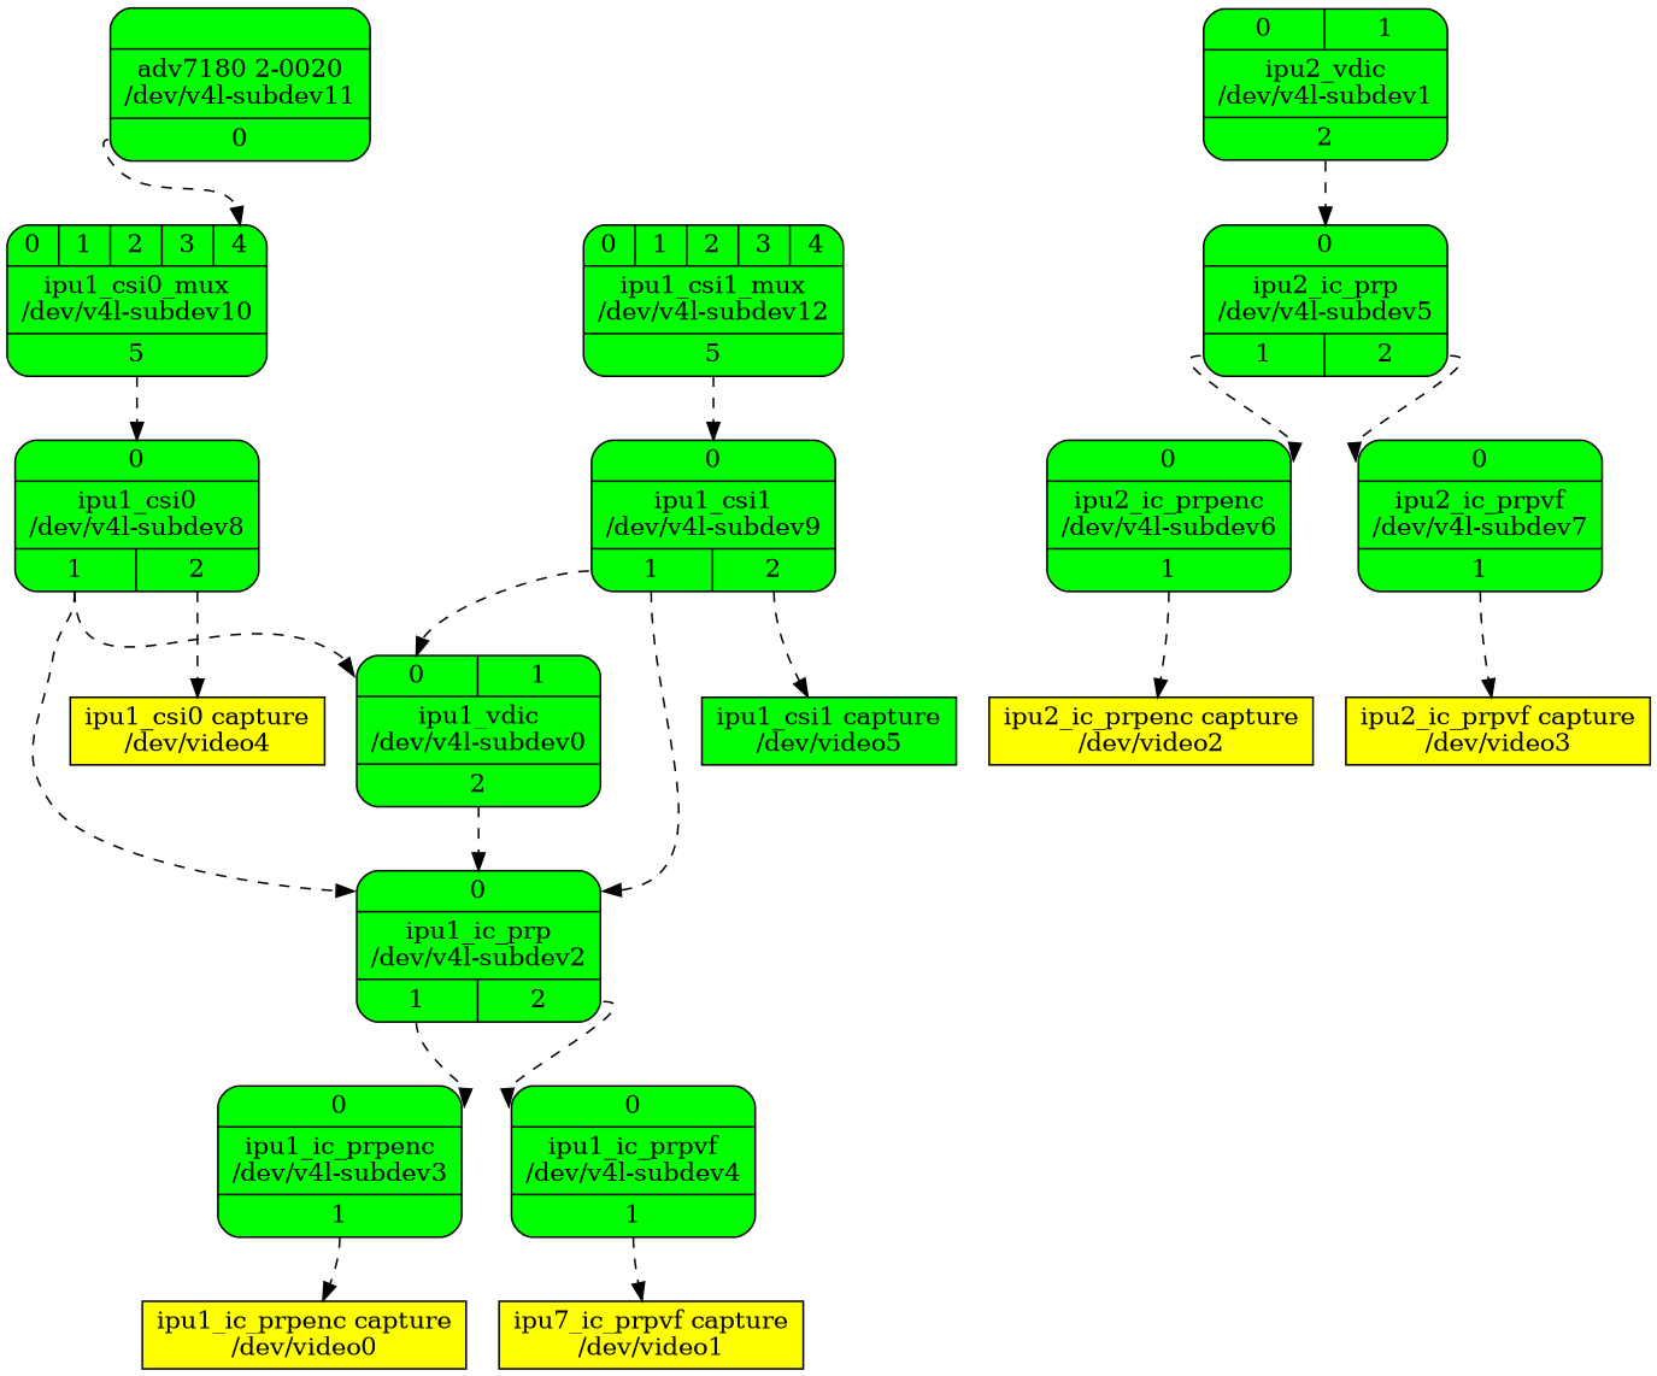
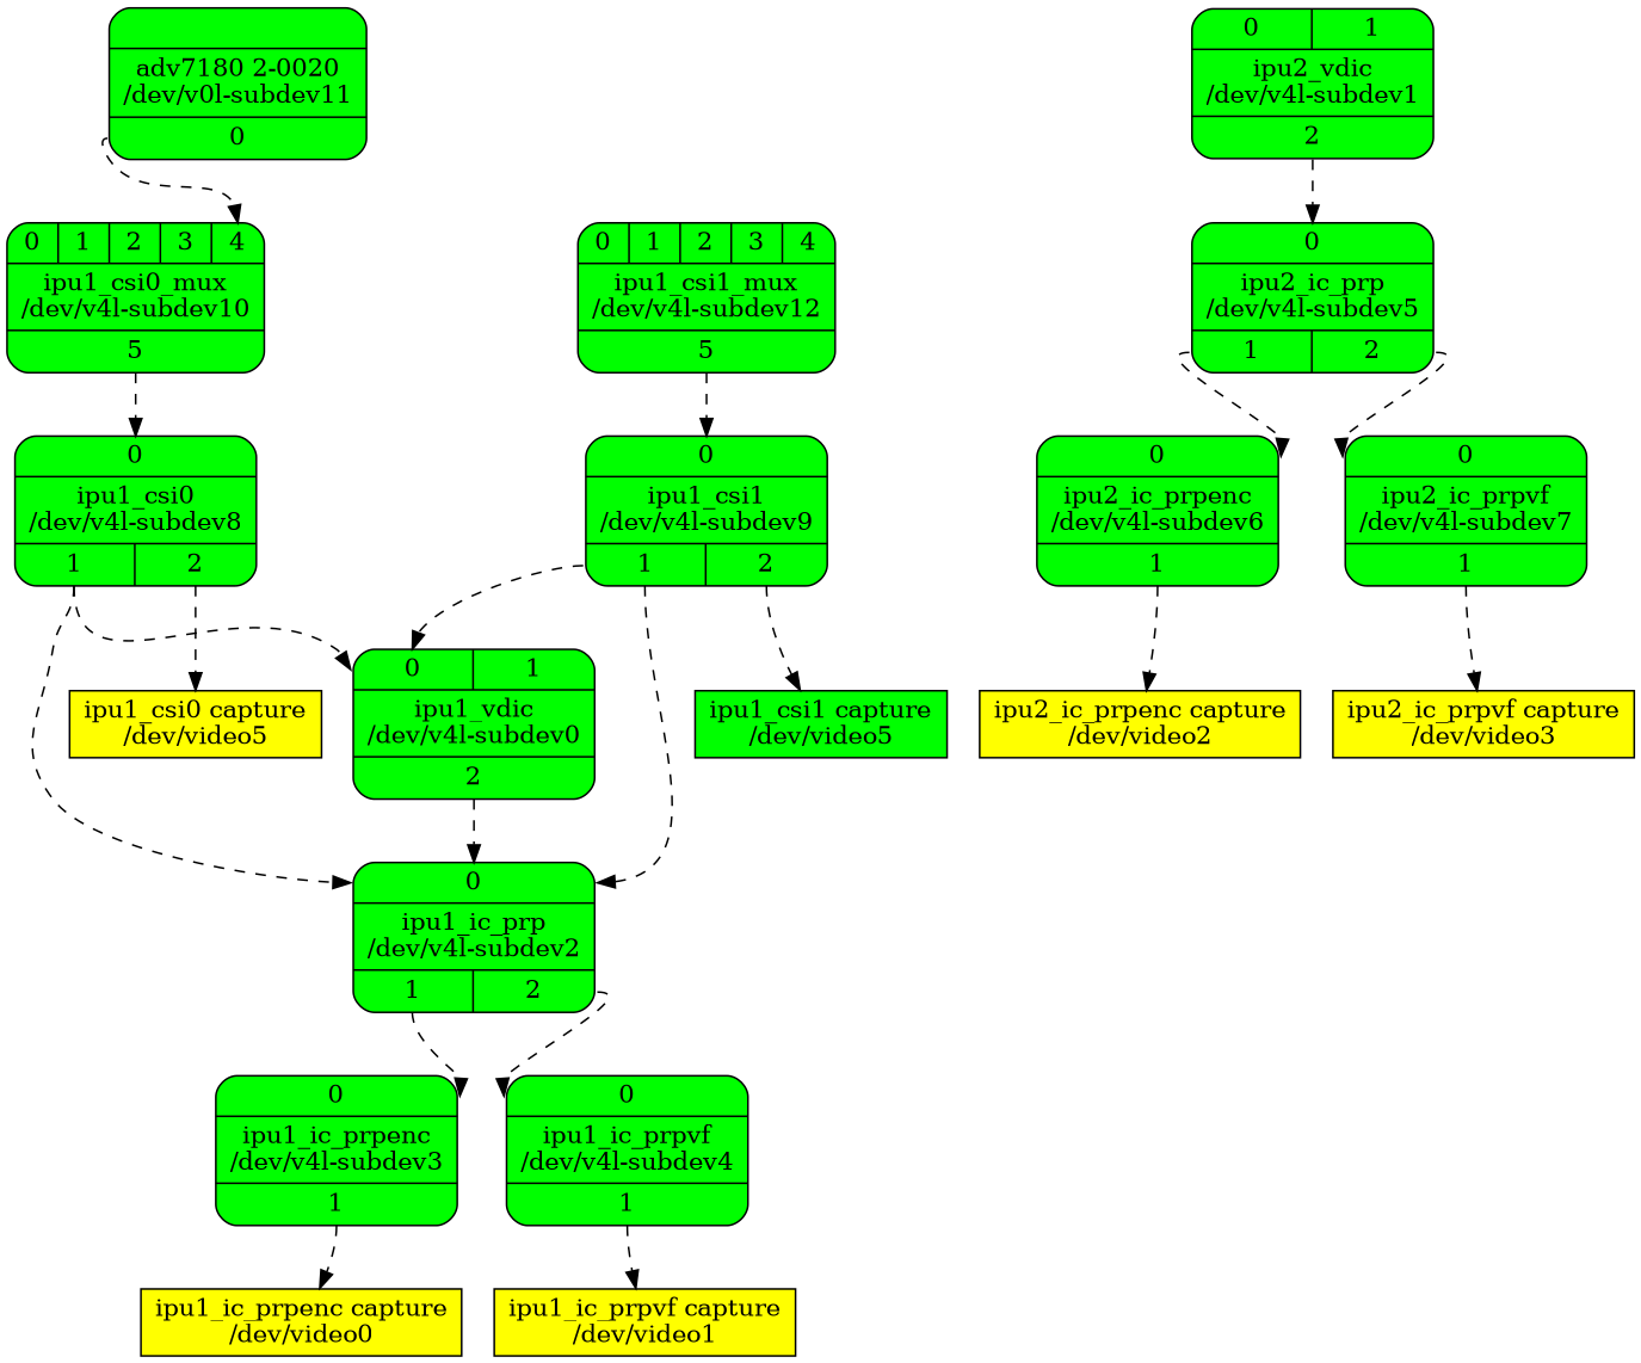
  digraph {
    rankdir=TB
    node [fillcolor=green shape=Mrecord style=filled]
    edge [headport=port0 style=dashed tailport=port1]
    n1 [label="{{<port0> 0 | <port1> 1} | ipu1_vdic\n/dev/v4l-subdev0 | {<port2> 2}}"]
    n2 [label="{{<port0> 0} | ipu1_ic_prp\n/dev/v4l-subdev2 | {<port1> 1 | <port2> 2}}"]
    n3 [label="{{<port0> 0} | ipu1_ic_prpenc\n/dev/v4l-subdev3 | {<port1> 1}}"]
    n4 [label="{{<port0> 0} | ipu1_ic_prpvf\n/dev/v4l-subdev4 | {<port1> 1}}"]
    n5 [fillcolor=yellow label="ipu1_ic_prpenc capture\n/dev/video0" shape=box]
-   n6 [fillcolor=yellow label="ipu7_ic_prpvf capture\n/dev/video1" shape=box]
+   n6 [fillcolor=yellow label="ipu1_ic_prpvf capture\n/dev/video1" shape=box]
    n7 [label="{{<port0> 0 | <port1> 1} | ipu2_vdic\n/dev/v4l-subdev1 | {<port2> 2}}"]
    n8 [label="{{<port0> 0} | ipu2_ic_prp\n/dev/v4l-subdev5 | {<port1> 1 | <port2> 2}}"]
    n9 [label="{{<port0> 0} | ipu2_ic_prpenc\n/dev/v4l-subdev6 | {<port1> 1}}"]
    n10 [label="{{<port0> 0} | ipu2_ic_prpvf\n/dev/v4l-subdev7 | {<port1> 1}}"]
    n11 [fillcolor=yellow label="ipu2_ic_prpenc capture\n/dev/video2" shape=box]
    n12 [fillcolor=yellow label="ipu2_ic_prpvf capture\n/dev/video3" shape=box]
    n13 [label="{{<port0> 0} | ipu1_csi0\n/dev/v4l-subdev8 | {<port1> 1 | <port2> 2}}"]
-   n14 [fillcolor=yellow label="ipu1_csi0 capture\n/dev/video4" shape=box]
+   n14 [fillcolor=yellow label="ipu1_csi0 capture\n/dev/video5" shape=box]
    n15 [label="{{<port0> 0} | ipu1_csi1\n/dev/v4l-subdev9 | {<port1> 1 | <port2> 2}}"]
    n16 [label="ipu1_csi1 capture\n/dev/video5" shape=box]
    n17 [label="{{<port0> 0 | <port1> 1 | <port2> 2 | <port3> 3 | <port4> 4} | ipu1_csi0_mux\n/dev/v4l-subdev10 | {<port5> 5}}"]
-   n18 [label="{{} | adv7180 2-0020\n/dev/v4l-subdev11 | {<port0> 0}}"]
+   n18 [label="{{} | adv7180 2-0020\n/dev/v0l-subdev11 | {<port0> 0}}"]
    n19 [label="{{<port0> 0 | <port1> 1 | <port2> 2 | <port3> 3 | <port4> 4} | ipu1_csi1_mux\n/dev/v4l-subdev12 | {<port5> 5}}"]
    n1 -> n2 [tailport=port2]
    n2 -> n3
    n2 -> n4 [tailport=port2]
    n3 -> n5
    n4 -> n6
    n7 -> n8 [tailport=port2]
    n8 -> n9
    n8 -> n10 [tailport=port2]
    n9 -> n11
    n10 -> n12
    n13 -> n1
    n13 -> n2
    n13 -> n14 [tailport=port2]
    n15 -> n1
    n15 -> n2
    n15 -> n16 [tailport=port2]
    n17 -> n13 [tailport=port5]
    n18 -> n17 [headport=port4 tailport=port0]
    n19 -> n15 [tailport=port5]
  }
